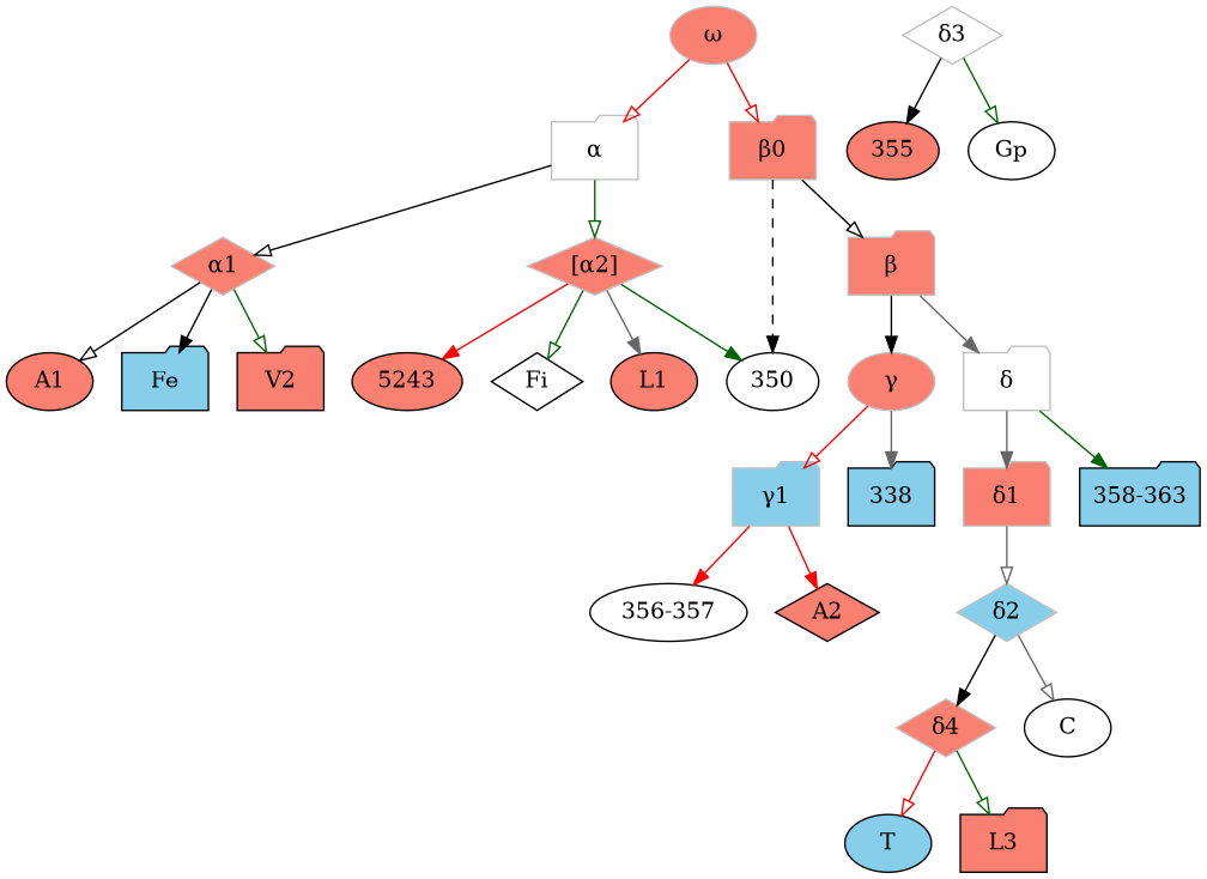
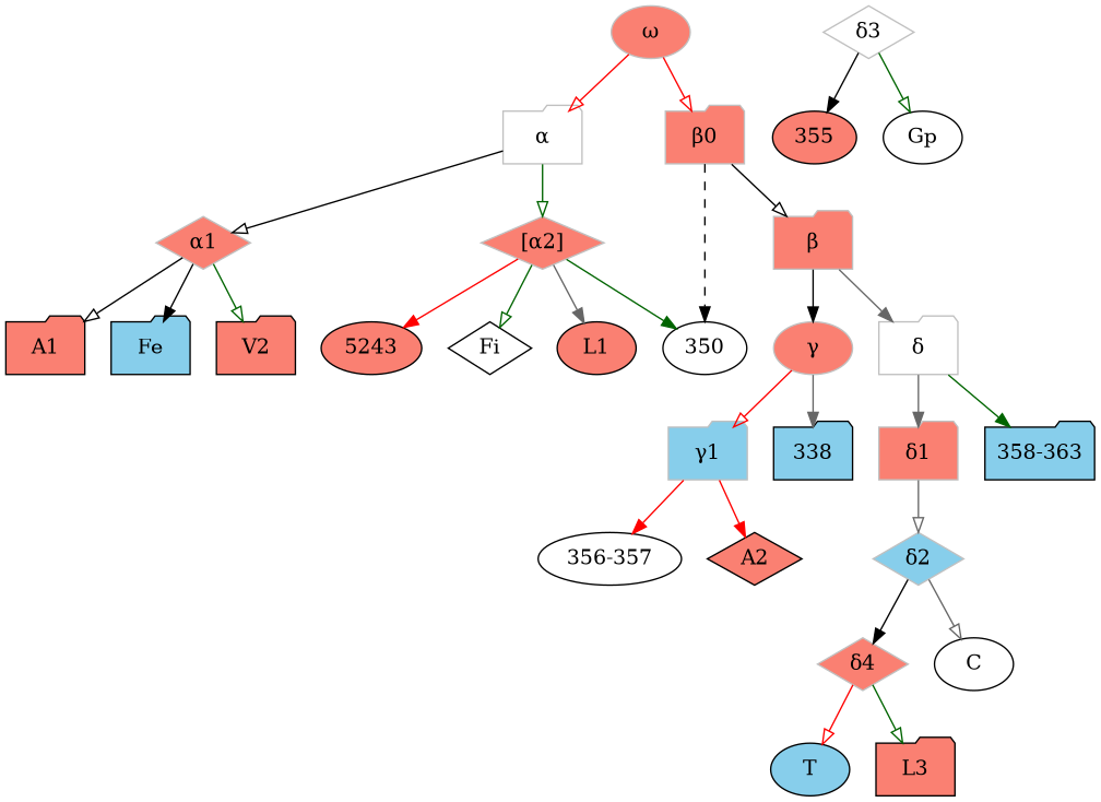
  digraph {
    node [fillcolor=salmon shape=folder style=filled]
    edge [arrowhead=onormal color=black]
    n1 [color=grey fillcolor=white label="α"]
    n2 [color=grey label="α1" shape=diamond]
    n3 [color=grey label="[α2]" shape=diamond]
-   A1 [shape=ellipse]
+   A1
    Fe [fillcolor=skyblue]
    V2
    5243 [shape=ellipse]
    Fi [fillcolor=white shape=diamond]
    L1 [shape=ellipse]
    350 [fillcolor=white shape=ellipse]
    n11 [color=grey label="β"]
    n12 [color=grey label="γ" shape=ellipse]
    n13 [color=grey fillcolor=white label="δ"]
    n14 [color=grey fillcolor=skyblue label="γ1"]
    338 [fillcolor=skyblue]
    n16 [color=grey label="δ1"]
    n17 [fillcolor=skyblue label="358-363"]
    n18 [color=grey label="β0"]
    n19 [fillcolor=white label="356-357" shape=ellipse]
    A2 [shape=diamond]
    n21 [color=grey fillcolor=skyblue label="δ2" shape=diamond]
    n22 [color=grey label="δ4" shape=diamond]
    C [fillcolor=white shape=ellipse]
    n24 [color=grey fillcolor=white label="δ3" shape=diamond]
    355 [shape=ellipse]
    Gp [fillcolor=white shape=ellipse]
    T [fillcolor=skyblue shape=ellipse]
    L3
    n29 [color=grey label="ω" shape=ellipse]
    n1 -> n2
    n1 -> n3 [color=darkgreen]
    n2 -> A1
    n2 -> Fe [arrowhead=normal]
    n2 -> V2 [color=darkgreen]
    n3 -> 5243 [arrowhead=normal color=red]
    n3 -> Fi [color=darkgreen]
    n3 -> L1 [arrowhead=normal color=gray40]
    n3 -> 350 [arrowhead=normal color=darkgreen]
    n11 -> n12 [arrowhead=normal]
    n11 -> n13 [arrowhead=normal color=gray40]
    n12 -> n14 [color=red]
    n12 -> 338 [arrowhead=normal color=gray40]
    n13 -> n16 [arrowhead=normal color=gray40]
    n13 -> n17 [arrowhead=normal color=darkgreen]
    n14 -> n19 [arrowhead=normal color=red]
    n14 -> A2 [arrowhead=normal color=red]
    n16 -> n21 [color=gray40]
    n18 -> 350 [arrowhead=normal style=dashed]
    n18 -> n11
    n21 -> n22 [arrowhead=normal]
    n21 -> C [color=gray40]
    n22 -> T [color=red]
    n22 -> L3 [color=darkgreen]
    n24 -> 355 [arrowhead=normal]
    n24 -> Gp [color=darkgreen]
    n29 -> n1 [color=red]
    n29 -> n18 [color=red]
  }
